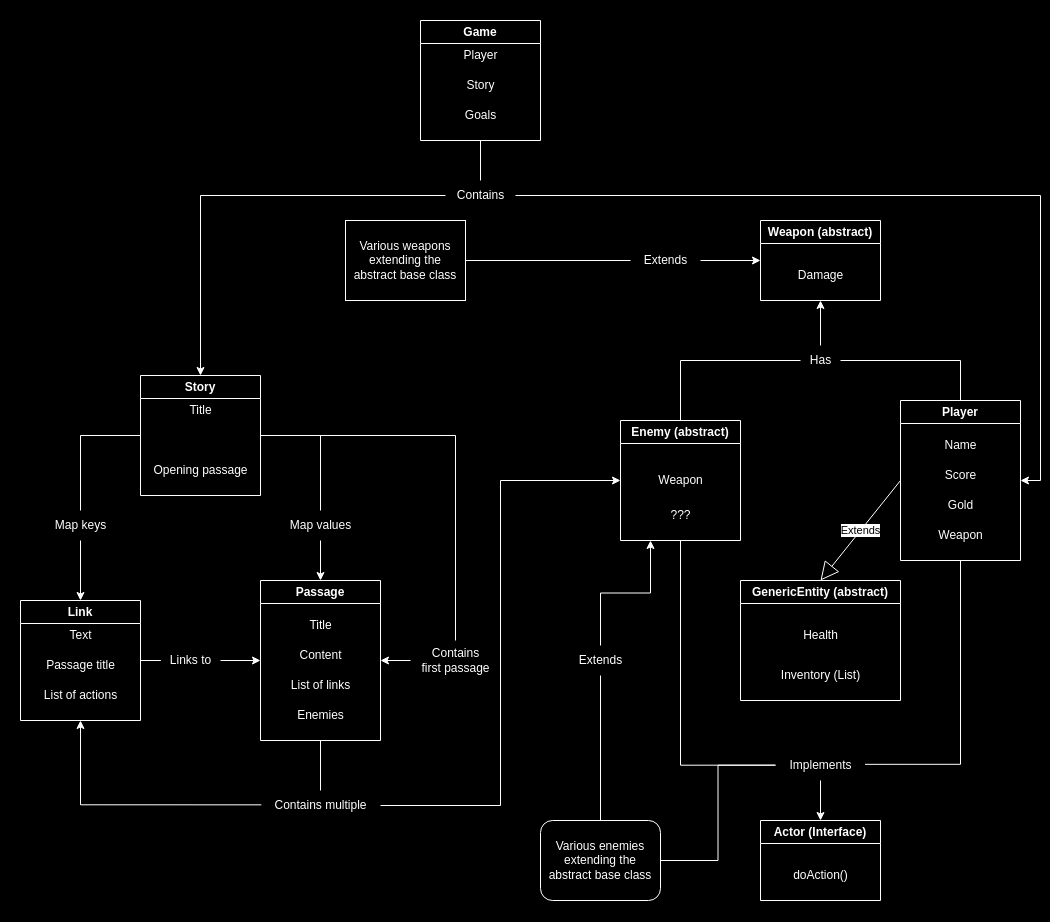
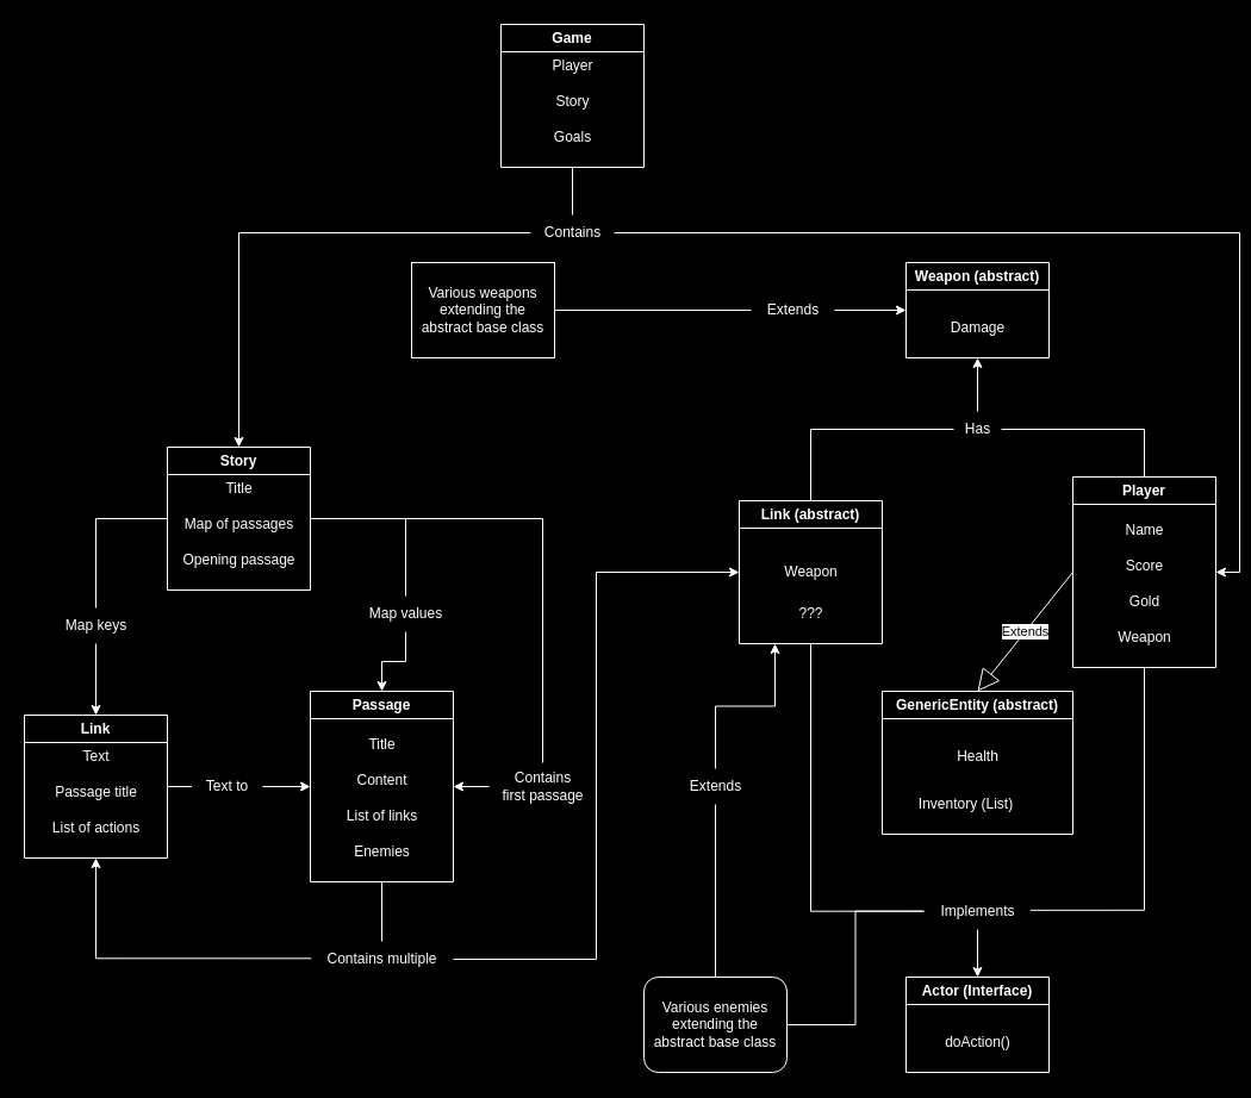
  <mxCell id="0" />
  <mxCell id="1" parent="0" />
  <mxCell id="2" style="edgeStyle=orthogonalEdgeStyle;rounded=0;orthogonalLoop=1;jettySize=auto;html=1;entryX=0;entryY=0.5;entryDx=0;entryDy=0;fontColor=#FFFFFF;strokeColor=#FFFFFF;startArrow=none;" parent="1" source="13" target="8" edge="1"><mxGeometry relative="1" as="geometry" /></mxCell>
  <mxCell id="3" value="&lt;font color=&quot;#ffffff&quot;&gt;Link&lt;/font&gt;" style="swimlane;whiteSpace=wrap;html=1;strokeColor=#FFFFFF;fillColor=#000000;" parent="1" vertex="1"><mxGeometry x="20" y="600" width="120" height="120" as="geometry" /></mxCell>
  <mxCell id="4" value="Text" style="text;html=1;align=center;verticalAlign=middle;resizable=0;points=[];autosize=1;strokeColor=none;fillColor=none;fontColor=#FFFFFF;" parent="3" vertex="1"><mxGeometry x="35" y="20" width="50" height="30" as="geometry" /></mxCell>
  <mxCell id="5" value="Passage title" style="text;html=1;align=center;verticalAlign=middle;resizable=0;points=[];autosize=1;strokeColor=none;fillColor=none;fontColor=#FFFFFF;" parent="3" vertex="1"><mxGeometry x="15" y="50" width="90" height="30" as="geometry" /></mxCell>
  <mxCell id="6" value="List of actions" style="text;html=1;align=center;verticalAlign=middle;resizable=0;points=[];autosize=1;strokeColor=none;fillColor=none;fontColor=#FFFFFF;" parent="3" vertex="1"><mxGeometry x="10" y="80" width="100" height="30" as="geometry" /></mxCell>
  <mxCell id="7" style="edgeStyle=orthogonalEdgeStyle;rounded=0;orthogonalLoop=1;jettySize=auto;html=1;entryX=0.5;entryY=1;entryDx=0;entryDy=0;strokeColor=#FFFFFF;fontColor=#FFFFFF;exitX=0.007;exitY=0.478;exitDx=0;exitDy=0;startArrow=none;exitPerimeter=0;" parent="1" source="17" target="3" edge="1"><mxGeometry relative="1" as="geometry"><Array as="points" /></mxGeometry></mxCell>
  <mxCell id="8" value="Passage" style="swimlane;whiteSpace=wrap;html=1;strokeColor=#FFFFFF;fontColor=#FFFFFF;fillColor=#000000;" parent="1" vertex="1"><mxGeometry x="260" y="580" width="120" height="160" as="geometry" /></mxCell>
  <mxCell id="9" value="Title" style="text;html=1;align=center;verticalAlign=middle;resizable=0;points=[];autosize=1;strokeColor=none;fillColor=none;fontColor=#FFFFFF;" parent="8" vertex="1"><mxGeometry x="35" y="30" width="50" height="30" as="geometry" /></mxCell>
  <mxCell id="10" value="Content" style="text;html=1;align=center;verticalAlign=middle;resizable=0;points=[];autosize=1;strokeColor=none;fillColor=none;fontColor=#FFFFFF;" parent="8" vertex="1"><mxGeometry x="25" y="60" width="70" height="30" as="geometry" /></mxCell>
  <mxCell id="11" value="List of links" style="text;html=1;align=center;verticalAlign=middle;resizable=0;points=[];autosize=1;strokeColor=none;fillColor=none;fontColor=#FFFFFF;" parent="8" vertex="1"><mxGeometry x="20" y="90" width="80" height="30" as="geometry" /></mxCell>
  <mxCell id="12" value="Enemies" style="text;html=1;align=center;verticalAlign=middle;resizable=0;points=[];autosize=1;strokeColor=none;fillColor=none;fontColor=#FFFFFF;" parent="8" vertex="1"><mxGeometry x="25" y="120" width="70" height="30" as="geometry" /></mxCell>
- <mxCell id="13" value="Links to" style="text;html=1;align=center;verticalAlign=middle;resizable=0;points=[];autosize=1;strokeColor=none;fillColor=none;fontColor=#FFFFFF;" parent="1" vertex="1"><mxGeometry x="160" y="645" width="60" height="30" as="geometry" /></mxCell>
+ <mxCell id="13" value="Text to" style="text;html=1;align=center;verticalAlign=middle;resizable=0;points=[];autosize=1;strokeColor=none;fillColor=none;fontColor=#FFFFFF;" parent="1" vertex="1"><mxGeometry x="160" y="645" width="60" height="30" as="geometry" /></mxCell>
  <mxCell id="14" value="" style="edgeStyle=orthogonalEdgeStyle;rounded=0;orthogonalLoop=1;jettySize=auto;html=1;entryX=0;entryY=0.5;entryDx=0;entryDy=0;fontColor=#FFFFFF;strokeColor=#FFFFFF;endArrow=none;" parent="1" source="3" target="13" edge="1"><mxGeometry relative="1" as="geometry"><mxPoint x="115" y="640" as="sourcePoint" /><mxPoint x="260" y="640" as="targetPoint" /></mxGeometry></mxCell>
  <mxCell id="15" style="edgeStyle=orthogonalEdgeStyle;rounded=0;orthogonalLoop=1;jettySize=auto;html=1;entryX=0.5;entryY=1;entryDx=0;entryDy=0;strokeColor=#FFFFFF;fontColor=#FFFFFF;endArrow=none;endFill=0;" parent="1" source="17" target="8" edge="1"><mxGeometry relative="1" as="geometry" /></mxCell>
  <mxCell id="16" style="edgeStyle=orthogonalEdgeStyle;rounded=0;orthogonalLoop=1;jettySize=auto;html=1;entryX=0;entryY=0.5;entryDx=0;entryDy=0;strokeColor=#FFFFFF;fontColor=#FFFFFF;endArrow=classic;endFill=1;" parent="1" source="17" target="41" edge="1"><mxGeometry relative="1" as="geometry" /></mxCell>
  <mxCell id="17" value="Contains multiple" style="text;html=1;align=center;verticalAlign=middle;resizable=0;points=[];autosize=1;strokeColor=none;fillColor=none;fontColor=#FFFFFF;" parent="1" vertex="1"><mxGeometry x="260" y="790" width="120" height="30" as="geometry" /></mxCell>
  <mxCell id="18" style="edgeStyle=orthogonalEdgeStyle;rounded=0;orthogonalLoop=1;jettySize=auto;html=1;entryX=0.5;entryY=0;entryDx=0;entryDy=0;strokeColor=#FFFFFF;fontColor=#FFFFFF;endArrow=classic;endFill=1;startArrow=none;" parent="1" source="24" target="3" edge="1"><mxGeometry relative="1" as="geometry" /></mxCell>
  <mxCell id="19" style="edgeStyle=orthogonalEdgeStyle;rounded=0;orthogonalLoop=1;jettySize=auto;html=1;entryX=1;entryY=0.5;entryDx=0;entryDy=0;strokeColor=#FFFFFF;fontColor=#FFFFFF;endArrow=classic;endFill=1;startArrow=none;" parent="1" source="29" target="8" edge="1"><mxGeometry relative="1" as="geometry" /></mxCell>
  <mxCell id="20" value="Story" style="swimlane;whiteSpace=wrap;html=1;strokeColor=#FFFFFF;fontColor=#FFFFFF;fillColor=#000000;" parent="1" vertex="1"><mxGeometry x="140" y="375" width="120" height="120" as="geometry" /></mxCell>
  <mxCell id="21" value="Title" style="text;html=1;align=center;verticalAlign=middle;resizable=0;points=[];autosize=1;strokeColor=none;fillColor=none;fontColor=#FFFFFF;" parent="20" vertex="1"><mxGeometry x="35" y="20" width="50" height="30" as="geometry" /></mxCell>
+ <mxCell id="22" value="Map of passages" style="text;html=1;align=center;verticalAlign=middle;resizable=0;points=[];autosize=1;strokeColor=none;fillColor=none;fontColor=#FFFFFF;" parent="20" vertex="1"><mxGeometry x="5" y="50" width="110" height="30" as="geometry" /></mxCell>
  <mxCell id="23" value="Opening passage" style="text;html=1;align=center;verticalAlign=middle;resizable=0;points=[];autosize=1;strokeColor=none;fillColor=none;fontColor=#FFFFFF;" parent="20" vertex="1"><mxGeometry y="80" width="120" height="30" as="geometry" /></mxCell>
  <mxCell id="24" value="Map keys" style="text;html=1;align=center;verticalAlign=middle;resizable=0;points=[];autosize=1;strokeColor=none;fillColor=none;fontColor=#FFFFFF;" parent="1" vertex="1"><mxGeometry x="45" y="510" width="70" height="30" as="geometry" /></mxCell>
  <mxCell id="25" value="" style="edgeStyle=orthogonalEdgeStyle;rounded=0;orthogonalLoop=1;jettySize=auto;html=1;entryX=0.5;entryY=0;entryDx=0;entryDy=0;strokeColor=#FFFFFF;fontColor=#FFFFFF;endArrow=none;endFill=1;" parent="1" source="20" target="24" edge="1"><mxGeometry relative="1" as="geometry"><mxPoint x="120" y="310" as="sourcePoint" /><mxPoint x="47.5" y="580" as="targetPoint" /></mxGeometry></mxCell>
  <mxCell id="26" style="edgeStyle=orthogonalEdgeStyle;rounded=0;orthogonalLoop=1;jettySize=auto;html=1;strokeColor=#FFFFFF;fontColor=#FFFFFF;endArrow=classic;endFill=1;startArrow=none;" parent="1" source="27" target="8" edge="1"><mxGeometry relative="1" as="geometry" /></mxCell>
- <mxCell id="27" value="Map values" style="text;html=1;align=center;verticalAlign=middle;resizable=0;points=[];autosize=1;strokeColor=none;fillColor=none;fontColor=#FFFFFF;" parent="1" vertex="1"><mxGeometry x="280" y="510" width="80" height="30" as="geometry" /></mxCell>
+ <mxCell id="27" value="Map values" style="text;html=1;align=center;verticalAlign=middle;resizable=0;points=[];autosize=1;strokeColor=none;fillColor=none;fontColor=#FFFFFF;" parent="1" vertex="1"><mxGeometry x="300" y="500" width="80" height="30" as="geometry" /></mxCell>
  <mxCell id="28" value="" style="edgeStyle=orthogonalEdgeStyle;rounded=0;orthogonalLoop=1;jettySize=auto;html=1;strokeColor=#FFFFFF;fontColor=#FFFFFF;endArrow=none;endFill=1;exitX=1;exitY=0.5;exitDx=0;exitDy=0;" parent="1" source="20" target="27" edge="1"><mxGeometry relative="1" as="geometry"><mxPoint x="300" y="290" as="sourcePoint" /><mxPoint x="320" y="580" as="targetPoint" /></mxGeometry></mxCell>
  <mxCell id="29" value="Contains&lt;br&gt;first passage" style="text;html=1;align=center;verticalAlign=middle;resizable=0;points=[];autosize=1;strokeColor=none;fillColor=none;fontColor=#FFFFFF;" parent="1" vertex="1"><mxGeometry x="410" y="640" width="90" height="40" as="geometry" /></mxCell>
  <mxCell id="30" value="" style="edgeStyle=orthogonalEdgeStyle;rounded=0;orthogonalLoop=1;jettySize=auto;html=1;strokeColor=#FFFFFF;fontColor=#FFFFFF;endArrow=none;endFill=1;" parent="1" source="20" target="29" edge="1"><mxGeometry relative="1" as="geometry"><mxPoint x="240" y="310" as="sourcePoint" /><mxPoint x="380" y="640" as="targetPoint" /></mxGeometry></mxCell>
  <mxCell id="31" value="GenericEntity (abstract)" style="swimlane;whiteSpace=wrap;html=1;strokeColor=#FFFFFF;fontColor=#FFFFFF;fillColor=#000000;" parent="1" vertex="1"><mxGeometry x="740" y="580" width="160" height="120" as="geometry" /></mxCell>
  <mxCell id="32" value="Health" style="text;html=1;align=center;verticalAlign=middle;resizable=0;points=[];autosize=1;strokeColor=none;fillColor=none;fontColor=#FFFFFF;" parent="31" vertex="1"><mxGeometry x="50" y="40" width="60" height="30" as="geometry" /></mxCell>
- <mxCell id="33" value="Inventory (List)" style="text;html=1;align=center;verticalAlign=middle;resizable=0;points=[];autosize=1;strokeColor=none;fillColor=none;fontColor=#FFFFFF;" parent="31" vertex="1"><mxGeometry x="30" y="80" width="100" height="30" as="geometry" /></mxCell>
+ <mxCell id="33" value="Inventory (List)" style="text;html=1;align=center;verticalAlign=middle;resizable=0;points=[];autosize=1;strokeColor=none;fillColor=none;fontColor=#FFFFFF;" parent="31" vertex="1"><mxGeometry x="20" y="80" width="100" height="30" as="geometry" /></mxCell>
  <mxCell id="34" style="edgeStyle=orthogonalEdgeStyle;rounded=0;orthogonalLoop=1;jettySize=auto;html=1;strokeColor=#FFFFFF;fontColor=#FFFFFF;endArrow=none;endFill=0;exitX=0.5;exitY=1;exitDx=0;exitDy=0;entryX=0.994;entryY=0.461;entryDx=0;entryDy=0;entryPerimeter=0;" parent="1" source="35" target="47" edge="1"><mxGeometry relative="1" as="geometry"><mxPoint x="910" y="740" as="targetPoint" /></mxGeometry></mxCell>
  <mxCell id="35" value="Player&lt;br&gt;" style="swimlane;whiteSpace=wrap;html=1;strokeColor=#FFFFFF;fontColor=#FFFFFF;fillColor=#000000;" parent="1" vertex="1"><mxGeometry x="900" y="400" width="120" height="160" as="geometry" /></mxCell>
  <mxCell id="36" value="Name" style="text;html=1;align=center;verticalAlign=middle;resizable=0;points=[];autosize=1;strokeColor=none;fillColor=none;fontColor=#FFFFFF;" parent="35" vertex="1"><mxGeometry x="30" y="30" width="60" height="30" as="geometry" /></mxCell>
  <mxCell id="37" value="Score" style="text;html=1;align=center;verticalAlign=middle;resizable=0;points=[];autosize=1;strokeColor=none;fillColor=none;fontColor=#FFFFFF;" parent="35" vertex="1"><mxGeometry x="35" y="60" width="50" height="30" as="geometry" /></mxCell>
  <mxCell id="38" value="Gold" style="text;html=1;align=center;verticalAlign=middle;resizable=0;points=[];autosize=1;strokeColor=none;fillColor=none;fontColor=#FFFFFF;" parent="35" vertex="1"><mxGeometry x="35" y="90" width="50" height="30" as="geometry" /></mxCell>
  <mxCell id="39" value="Weapon" style="text;html=1;align=center;verticalAlign=middle;resizable=0;points=[];autosize=1;strokeColor=none;fillColor=none;fontColor=#FFFFFF;" parent="35" vertex="1"><mxGeometry x="25" y="120" width="70" height="30" as="geometry" /></mxCell>
  <mxCell id="40" style="edgeStyle=orthogonalEdgeStyle;rounded=0;orthogonalLoop=1;jettySize=auto;html=1;strokeColor=#FFFFFF;fontColor=#FFFFFF;endArrow=none;endFill=0;exitX=0.5;exitY=1;exitDx=0;exitDy=0;entryX=0.004;entryY=0.489;entryDx=0;entryDy=0;entryPerimeter=0;" parent="1" source="41" target="47" edge="1"><mxGeometry relative="1" as="geometry"><mxPoint x="730" y="750" as="targetPoint" /></mxGeometry></mxCell>
- <mxCell id="41" value="Enemy (abstract)" style="swimlane;whiteSpace=wrap;html=1;strokeColor=#FFFFFF;fontColor=#FFFFFF;fillColor=#000000;" parent="1" vertex="1"><mxGeometry x="620" y="420" width="120" height="120" as="geometry" /></mxCell>
+ <mxCell id="41" value="Link (abstract)" style="swimlane;whiteSpace=wrap;html=1;strokeColor=#FFFFFF;fontColor=#FFFFFF;fillColor=#000000;" parent="1" vertex="1"><mxGeometry x="620" y="420" width="120" height="120" as="geometry" /></mxCell>
  <mxCell id="42" value="???" style="text;html=1;align=center;verticalAlign=middle;resizable=0;points=[];autosize=1;strokeColor=none;fillColor=none;fontColor=#FFFFFF;" parent="41" vertex="1"><mxGeometry x="40" y="80" width="40" height="30" as="geometry" /></mxCell>
  <mxCell id="43" value="Weapon" style="text;html=1;align=center;verticalAlign=middle;resizable=0;points=[];autosize=1;strokeColor=none;fillColor=none;fontColor=#FFFFFF;" parent="41" vertex="1"><mxGeometry x="25" y="45" width="70" height="30" as="geometry" /></mxCell>
  <mxCell id="44" value="Actor (Interface)" style="swimlane;whiteSpace=wrap;html=1;strokeColor=#FFFFFF;fontColor=#FFFFFF;fillColor=#000000;" parent="1" vertex="1"><mxGeometry x="760" y="820" width="120" height="80" as="geometry" /></mxCell>
  <mxCell id="45" value="doAction()" style="text;html=1;align=center;verticalAlign=middle;resizable=0;points=[];autosize=1;strokeColor=none;fillColor=none;fontColor=#FFFFFF;" parent="44" vertex="1"><mxGeometry x="20" y="40" width="80" height="30" as="geometry" /></mxCell>
  <mxCell id="46" style="edgeStyle=orthogonalEdgeStyle;rounded=0;orthogonalLoop=1;jettySize=auto;html=1;entryX=0.5;entryY=0;entryDx=0;entryDy=0;strokeColor=#FFFFFF;fontColor=#FFFFFF;endArrow=classic;endFill=1;" parent="1" source="47" target="44" edge="1"><mxGeometry relative="1" as="geometry" /></mxCell>
  <mxCell id="47" value="Implements" style="text;html=1;align=center;verticalAlign=middle;resizable=0;points=[];autosize=1;strokeColor=none;fillColor=none;fontColor=#FFFFFF;" parent="1" vertex="1"><mxGeometry x="775" y="750" width="90" height="30" as="geometry" /></mxCell>
  <mxCell id="48" value="Weapon (abstract)" style="swimlane;whiteSpace=wrap;html=1;strokeColor=#FFFFFF;fontColor=#FFFFFF;fillColor=#000000;" parent="1" vertex="1"><mxGeometry x="760" y="220" width="120" height="80" as="geometry" /></mxCell>
  <mxCell id="49" value="Damage" style="text;html=1;align=center;verticalAlign=middle;resizable=0;points=[];autosize=1;strokeColor=none;fillColor=none;fontColor=#FFFFFF;" parent="48" vertex="1"><mxGeometry x="25" y="40" width="70" height="30" as="geometry" /></mxCell>
  <mxCell id="50" style="edgeStyle=orthogonalEdgeStyle;rounded=0;orthogonalLoop=1;jettySize=auto;html=1;entryX=0.25;entryY=1;entryDx=0;entryDy=0;strokeColor=#FFFFFF;fontColor=#FFFFFF;endArrow=classic;endFill=1;startArrow=none;" parent="1" source="53" target="41" edge="1"><mxGeometry relative="1" as="geometry" /></mxCell>
  <mxCell id="51" style="edgeStyle=orthogonalEdgeStyle;rounded=0;orthogonalLoop=1;jettySize=auto;html=1;entryX=-0.006;entryY=0.489;entryDx=0;entryDy=0;entryPerimeter=0;strokeColor=#FFFFFF;fontColor=#FFFFFF;endArrow=none;endFill=0;" parent="1" source="52" target="47" edge="1"><mxGeometry relative="1" as="geometry" /></mxCell>
  <mxCell id="52" value="Various enemies extending the abstract base class" style="whiteSpace=wrap;html=1;strokeColor=#FFFFFF;fontColor=#FFFFFF;fillColor=#000000;rounded=1;" parent="1" vertex="1"><mxGeometry x="540" y="820" width="120" height="80" as="geometry" /></mxCell>
  <mxCell id="53" value="Extends" style="text;html=1;align=center;verticalAlign=middle;resizable=0;points=[];autosize=1;strokeColor=none;fillColor=none;fontColor=#FFFFFF;" parent="1" vertex="1"><mxGeometry x="565" y="645" width="70" height="30" as="geometry" /></mxCell>
  <mxCell id="54" value="" style="edgeStyle=orthogonalEdgeStyle;rounded=0;orthogonalLoop=1;jettySize=auto;html=1;entryX=0.5;entryY=1;entryDx=0;entryDy=0;strokeColor=#FFFFFF;fontColor=#FFFFFF;endArrow=none;endFill=1;entryPerimeter=0;" parent="1" source="52" target="53" edge="1"><mxGeometry relative="1" as="geometry"><mxPoint x="600" y="820" as="sourcePoint" /><mxPoint x="650" y="520" as="targetPoint" /></mxGeometry></mxCell>
  <mxCell id="55" style="edgeStyle=orthogonalEdgeStyle;rounded=0;orthogonalLoop=1;jettySize=auto;html=1;entryX=0;entryY=0.5;entryDx=0;entryDy=0;strokeColor=#FFFFFF;fontColor=#FFFFFF;endArrow=classic;endFill=1;startArrow=none;" parent="1" source="65" target="48" edge="1"><mxGeometry relative="1" as="geometry" /></mxCell>
  <mxCell id="56" value="Various weapons extending the abstract base class" style="rounded=0;whiteSpace=wrap;html=1;strokeColor=#FFFFFF;fontColor=#FFFFFF;fillColor=#000000;" parent="1" vertex="1"><mxGeometry x="345" y="220" width="120" height="80" as="geometry" /></mxCell>
  <mxCell id="57" style="edgeStyle=orthogonalEdgeStyle;rounded=0;orthogonalLoop=1;jettySize=auto;html=1;strokeColor=#FFFFFF;fontColor=#FFFFFF;endArrow=none;endFill=0;" parent="1" source="60" target="41" edge="1"><mxGeometry relative="1" as="geometry" /></mxCell>
  <mxCell id="58" style="edgeStyle=orthogonalEdgeStyle;rounded=0;orthogonalLoop=1;jettySize=auto;html=1;entryX=0.5;entryY=0;entryDx=0;entryDy=0;strokeColor=#FFFFFF;fontColor=#FFFFFF;endArrow=none;endFill=0;" parent="1" source="60" target="35" edge="1"><mxGeometry relative="1" as="geometry" /></mxCell>
  <mxCell id="59" style="edgeStyle=orthogonalEdgeStyle;rounded=0;orthogonalLoop=1;jettySize=auto;html=1;entryX=0.5;entryY=1;entryDx=0;entryDy=0;strokeColor=#FFFFFF;fontColor=#FFFFFF;endArrow=classic;endFill=1;" parent="1" source="60" target="48" edge="1"><mxGeometry relative="1" as="geometry" /></mxCell>
  <mxCell id="60" value="Has" style="text;html=1;align=center;verticalAlign=middle;resizable=0;points=[];autosize=1;strokeColor=none;fillColor=none;fontColor=#FFFFFF;" parent="1" vertex="1"><mxGeometry x="800" y="345" width="40" height="30" as="geometry" /></mxCell>
  <mxCell id="61" value="Game" style="swimlane;whiteSpace=wrap;html=1;strokeColor=#FFFFFF;fontColor=#FFFFFF;fillColor=#000000;" parent="1" vertex="1"><mxGeometry x="420" y="20" width="120" height="120" as="geometry" /></mxCell>
  <mxCell id="62" value="Player" style="text;html=1;align=center;verticalAlign=middle;resizable=0;points=[];autosize=1;strokeColor=none;fillColor=none;fontColor=#FFFFFF;" parent="61" vertex="1"><mxGeometry x="30" y="20" width="60" height="30" as="geometry" /></mxCell>
  <mxCell id="63" value="Story" style="text;html=1;align=center;verticalAlign=middle;resizable=0;points=[];autosize=1;strokeColor=none;fillColor=none;fontColor=#FFFFFF;" parent="61" vertex="1"><mxGeometry x="35" y="50" width="50" height="30" as="geometry" /></mxCell>
  <mxCell id="64" value="Goals" style="text;html=1;align=center;verticalAlign=middle;resizable=0;points=[];autosize=1;strokeColor=none;fillColor=none;fontColor=#FFFFFF;" parent="61" vertex="1"><mxGeometry x="35" y="80" width="50" height="30" as="geometry" /></mxCell>
  <mxCell id="65" value="Extends" style="text;html=1;align=center;verticalAlign=middle;resizable=0;points=[];autosize=1;strokeColor=none;fillColor=none;fontColor=#FFFFFF;" parent="1" vertex="1"><mxGeometry x="630" y="245" width="70" height="30" as="geometry" /></mxCell>
  <mxCell id="66" value="" style="edgeStyle=orthogonalEdgeStyle;rounded=0;orthogonalLoop=1;jettySize=auto;html=1;entryX=0;entryY=0.5;entryDx=0;entryDy=0;strokeColor=#FFFFFF;fontColor=#FFFFFF;endArrow=none;endFill=1;" parent="1" source="56" target="65" edge="1"><mxGeometry relative="1" as="geometry"><mxPoint x="580" y="300" as="sourcePoint" /><mxPoint x="760" y="300" as="targetPoint" /></mxGeometry></mxCell>
  <mxCell id="67" style="edgeStyle=orthogonalEdgeStyle;rounded=0;orthogonalLoop=1;jettySize=auto;html=1;strokeColor=#FFFFFF;fontColor=#FFFFFF;endArrow=classic;endFill=1;" parent="1" source="69" target="20" edge="1"><mxGeometry relative="1" as="geometry" /></mxCell>
  <mxCell id="68" style="edgeStyle=orthogonalEdgeStyle;rounded=0;orthogonalLoop=1;jettySize=auto;html=1;entryX=1;entryY=0.5;entryDx=0;entryDy=0;strokeColor=#FFFFFF;fontColor=#FFFFFF;endArrow=classic;endFill=1;" parent="1" source="69" target="35" edge="1"><mxGeometry relative="1" as="geometry" /></mxCell>
  <mxCell id="69" value="Contains" style="text;html=1;align=center;verticalAlign=middle;resizable=0;points=[];autosize=1;strokeColor=none;fillColor=none;fontColor=#FFFFFF;" parent="1" vertex="1"><mxGeometry x="445" y="180" width="70" height="30" as="geometry" /></mxCell>
  <mxCell id="70" value="" style="edgeStyle=orthogonalEdgeStyle;rounded=0;orthogonalLoop=1;jettySize=auto;html=1;entryX=0.5;entryY=0;entryDx=0;entryDy=0;strokeColor=#FFFFFF;fontColor=#FFFFFF;endArrow=none;endFill=1;exitX=0.5;exitY=1;exitDx=0;exitDy=0;" parent="1" source="61" target="69" edge="1"><mxGeometry relative="1" as="geometry"><mxPoint x="480" y="140" as="sourcePoint" /><mxPoint x="200" y="375" as="targetPoint" /></mxGeometry></mxCell>
  <mxCell id="71" value="Extends" style="endArrow=block;endSize=16;endFill=0;html=1;rounded=0;exitX=0;exitY=0.5;exitDx=0;exitDy=0;strokeColor=#FFFFFF;" edge="1" parent="1" source="35"><mxGeometry width="160" relative="1" as="geometry"><mxPoint x="790" y="440" as="sourcePoint" /><mxPoint x="820" y="580" as="targetPoint" /></mxGeometry></mxCell>
